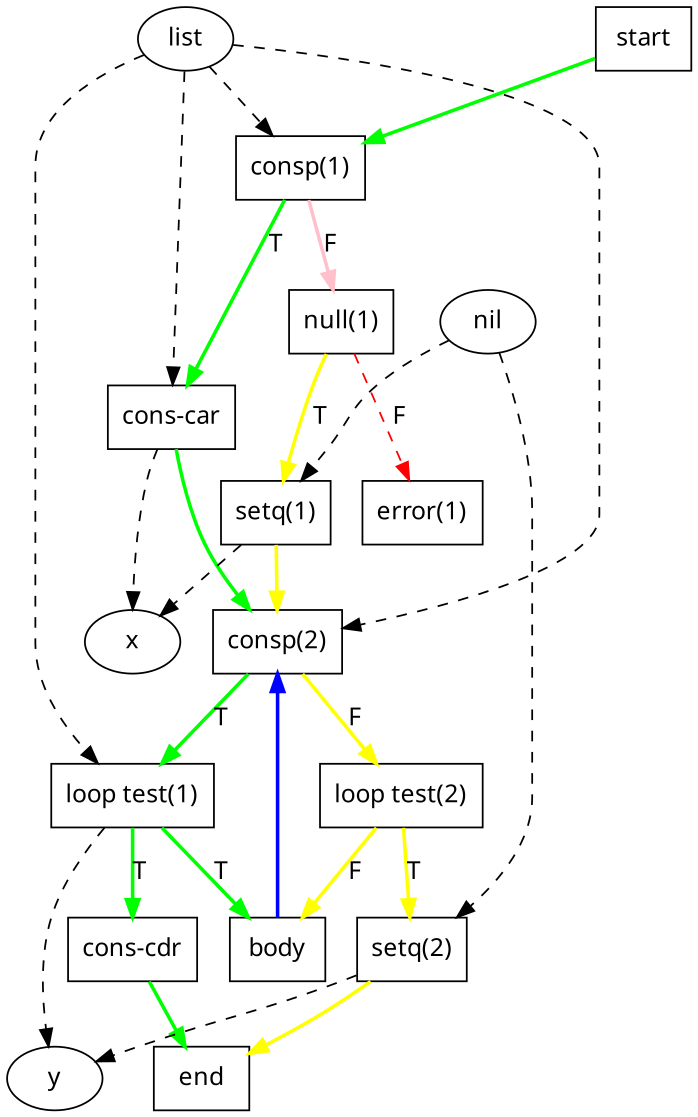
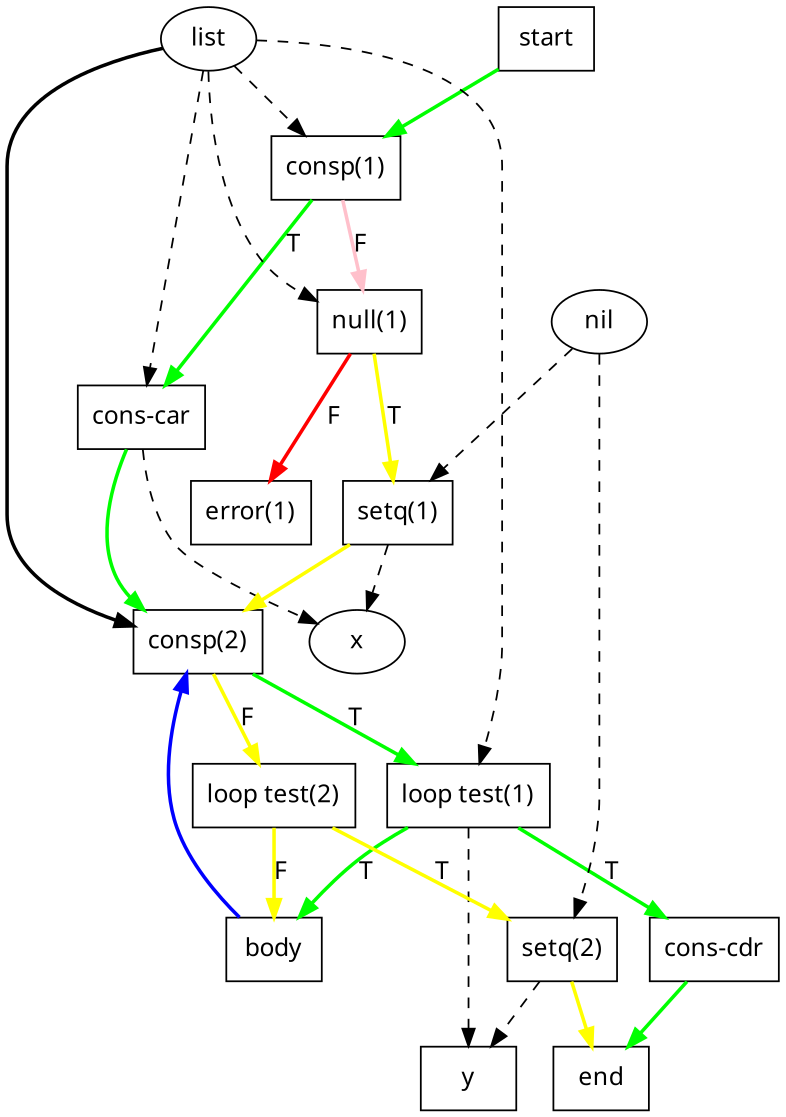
  digraph {
    fontname="Noto Sans"
    node [fontname="Noto Sans" shape=box]
    edge [fontname="Noto Sans" style=bold]
    n1 [label=start]
    n2 [label="consp(1)"]
    n3 [label="null(1)"]
    n4 [label="cons-car"]
    n5 [label=end]
    n6 [label="setq(1)"]
    n7 [label="error(1)"]
    n8 [label="consp(2)"]
    n9 [label=x shape=ellipse]
    n10 [label="loop test(1)"]
    n11 [label="loop test(2)"]
    n12 [label="cons-cdr"]
-   n13 [label=y shape=ellipse]
+   n13 [label=y]
    n14 [label=body]
    n15 [label="setq(2)"]
    n16 [label=list shape=ellipse]
    n17 [label=nil shape=ellipse]
    n1 -> n2 [color=green]
    n2 -> n3 [color=pink label=F]
    n2 -> n4 [color=green label=T]
    n3 -> n6 [color=yellow label=T]
-   n3 -> n7 [color=red label=F style=dashed]
+   n3 -> n7 [color=red label=F]
    n4 -> n8 [color=green]
    n4 -> n9 [style=dashed]
    n6 -> n8 [color=yellow]
    n6 -> n9 [style=dashed]
    n8 -> n10 [color=green label=T]
    n8 -> n11 [color=yellow label=F]
    n10 -> n12 [color=green label=T]
    n10 -> n13 [style=dashed]
    n10 -> n14 [color=green label=T]
    n11 -> n14 [color=yellow label=F]
    n11 -> n15 [color=yellow label=T]
    n12 -> n5 [color=green]
    n14 -> n8 [color=blue]
    n15 -> n5 [color=yellow]
    n15 -> n13 [style=dashed]
    n16 -> n2 [style=dashed]
+   n16 -> n3 [style=dashed]
    n16 -> n4 [style=dashed]
-   n16 -> n8 [style=dashed]
+   n16 -> n8
    n16 -> n10 [style=dashed]
    n17 -> n6 [style=dashed]
    n17 -> n15 [style=dashed]
  }
